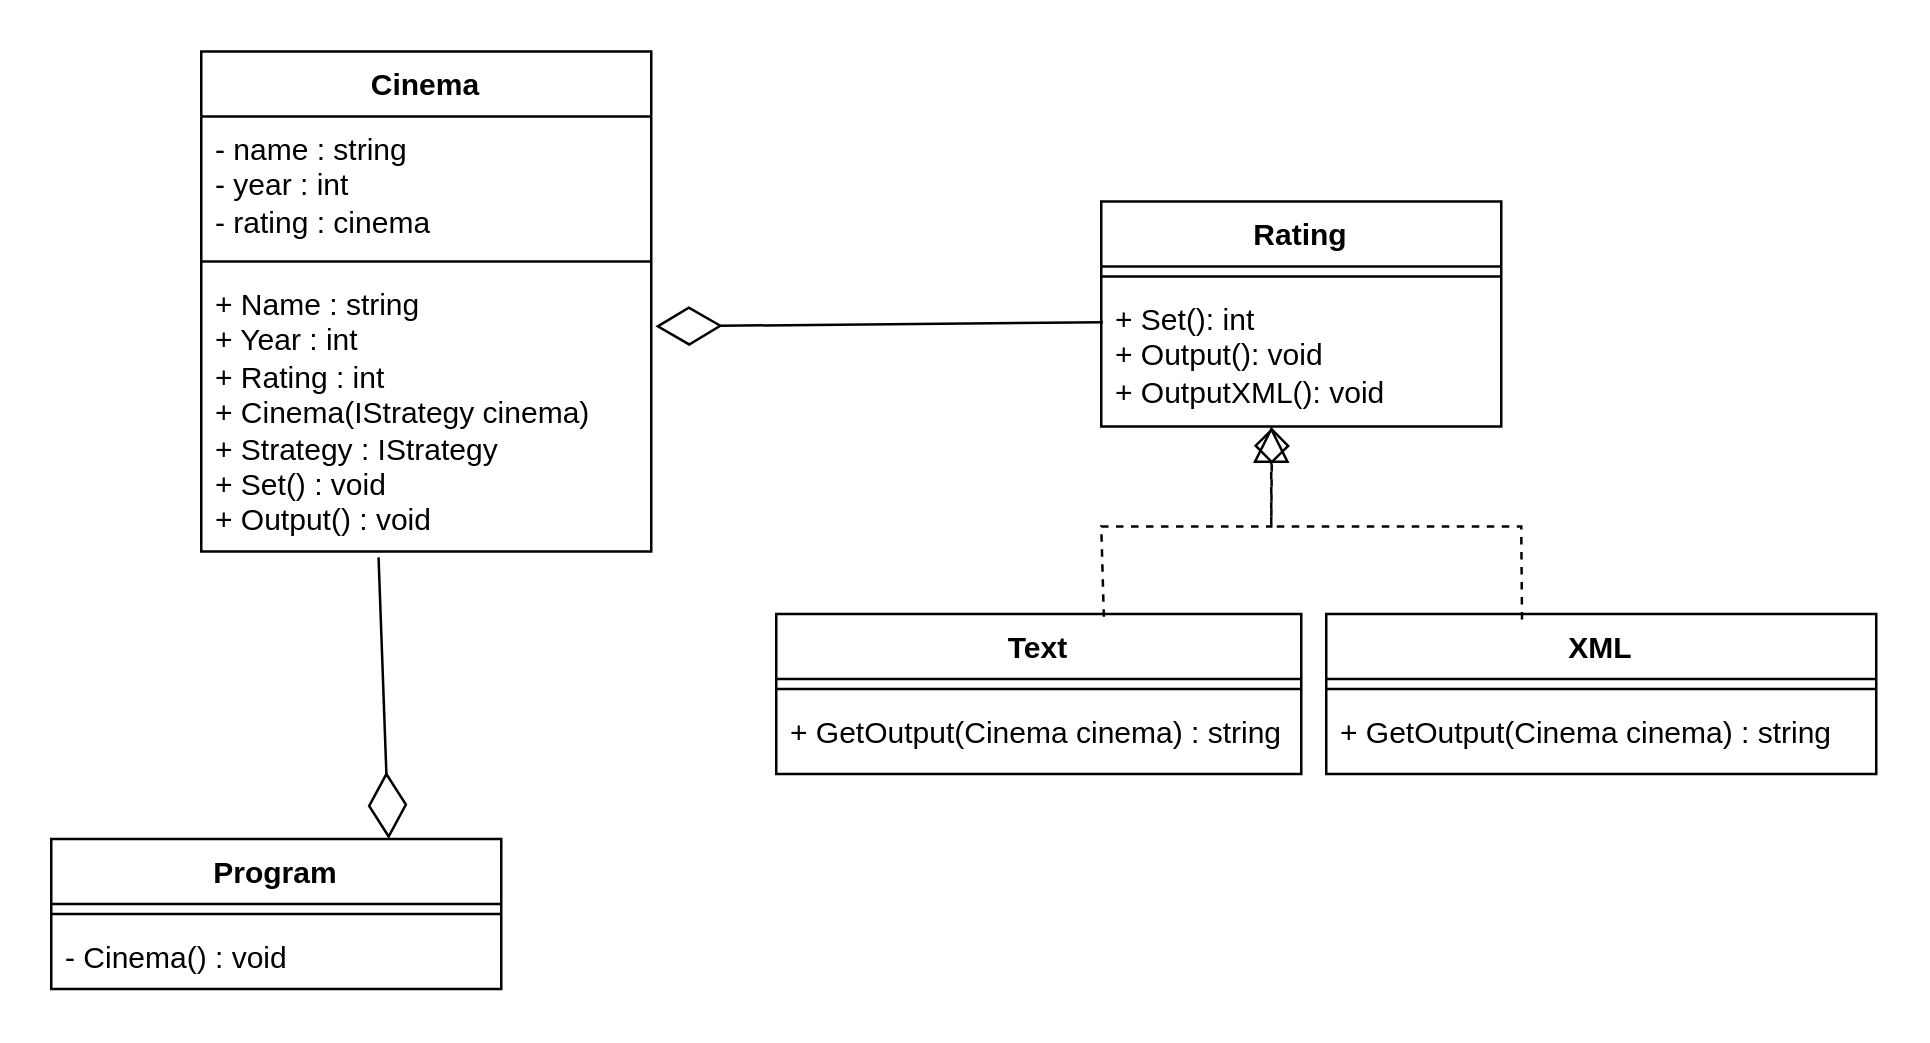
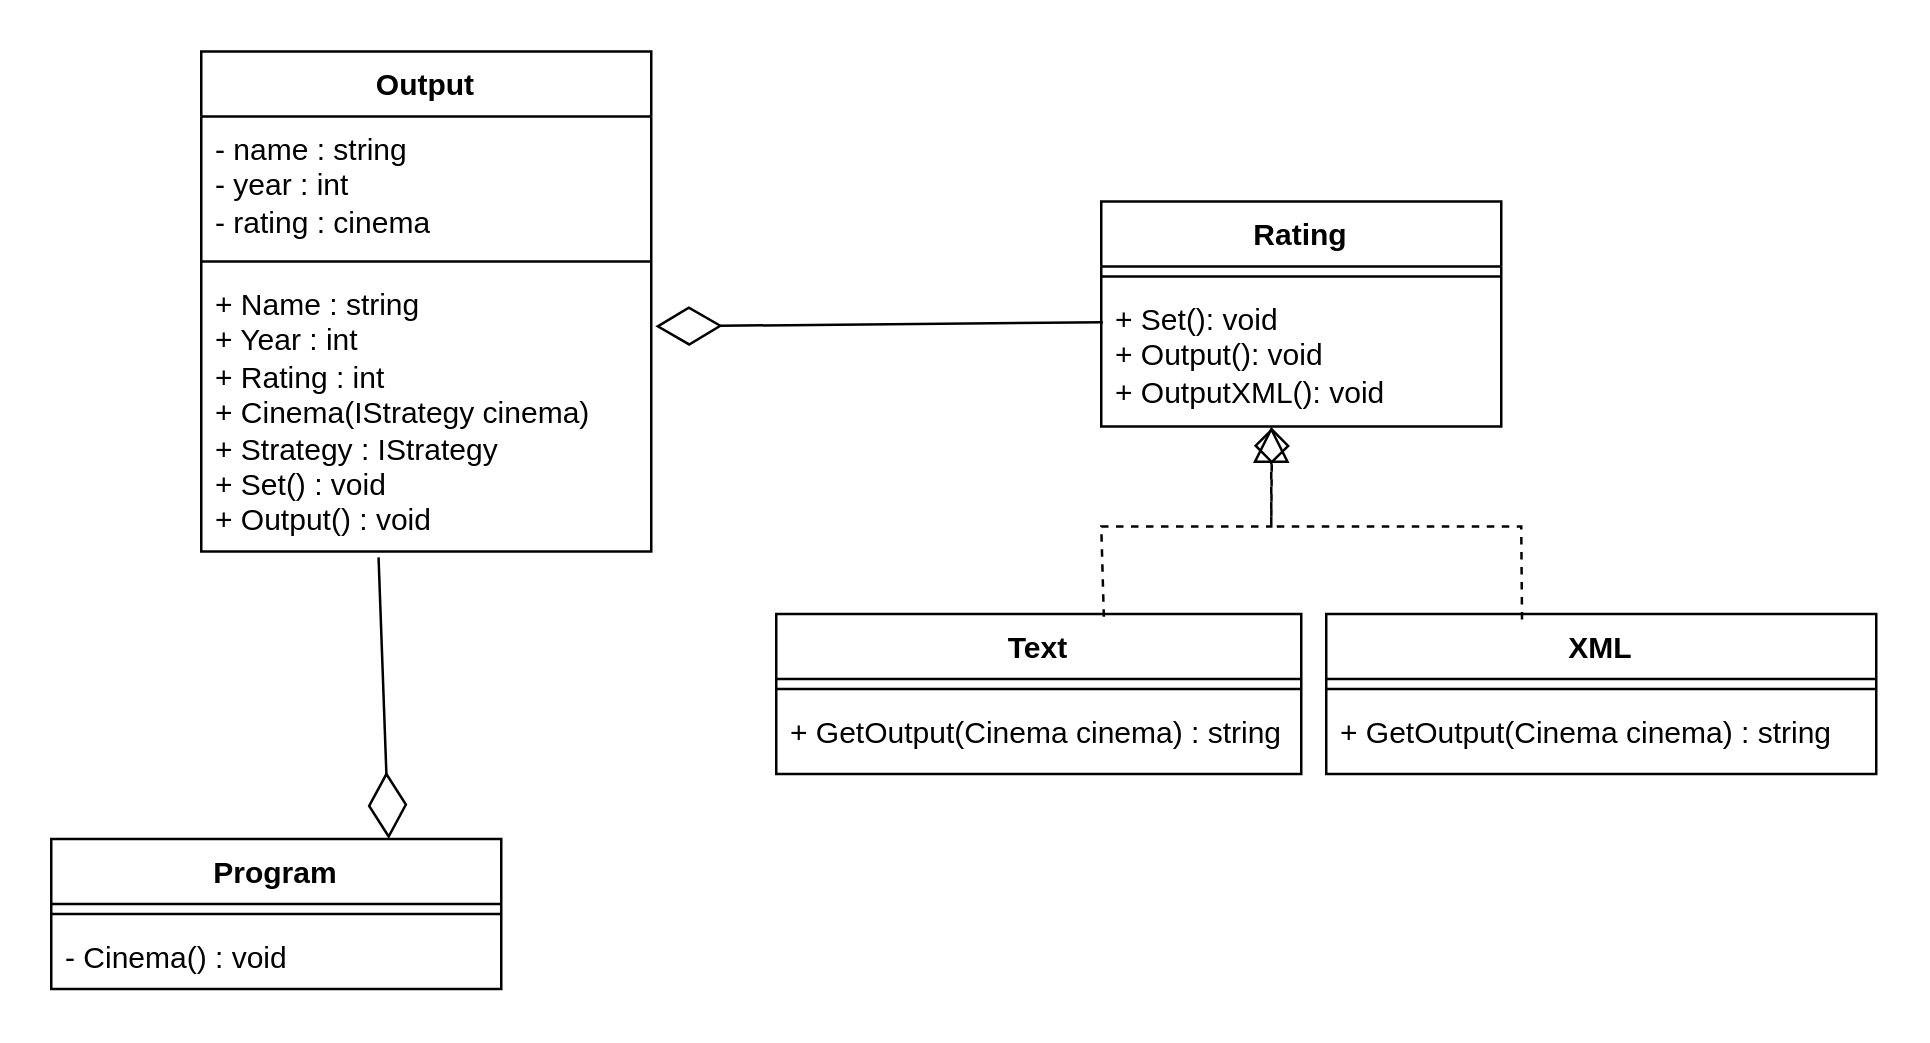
  <mxCell id="0" />
  <mxCell id="1" parent="0" />
  <mxCell id="2" value="Rating" style="swimlane;fontStyle=1;align=center;verticalAlign=top;childLayout=stackLayout;horizontal=1;startSize=26;horizontalStack=0;resizeParent=1;resizeParentMax=0;resizeLast=0;collapsible=1;marginBottom=0;whiteSpace=wrap;html=1;" parent="1" vertex="1"><mxGeometry x="440" y="80" width="160" height="90" as="geometry" /></mxCell>
  <mxCell id="3" value="" style="line;strokeWidth=1;fillColor=none;align=left;verticalAlign=middle;spacingTop=-1;spacingLeft=3;spacingRight=3;rotatable=0;labelPosition=right;points=[];portConstraint=eastwest;strokeColor=inherit;" parent="2" vertex="1"><mxGeometry y="26" width="160" height="8" as="geometry" /></mxCell>
- <mxCell id="4" value="+ Set(): int&lt;br&gt;+ Output(): void&lt;br&gt;+ OutputXML(): void" style="text;strokeColor=none;fillColor=none;align=left;verticalAlign=top;spacingLeft=4;spacingRight=4;overflow=hidden;rotatable=0;points=[[0,0.5],[1,0.5]];portConstraint=eastwest;whiteSpace=wrap;html=1;" parent="2" vertex="1"><mxGeometry y="34" width="160" height="56" as="geometry" /></mxCell>
- <mxCell id="5" value="Cinema" style="swimlane;fontStyle=1;align=center;verticalAlign=top;childLayout=stackLayout;horizontal=1;startSize=26;horizontalStack=0;resizeParent=1;resizeParentMax=0;resizeLast=0;collapsible=1;marginBottom=0;whiteSpace=wrap;html=1;" parent="1" vertex="1"><mxGeometry x="80" y="20" width="180" height="200" as="geometry" /></mxCell>
+ <mxCell id="4" value="+ Set(): void&lt;br&gt;+ Output(): void&lt;br&gt;+ OutputXML(): void" style="text;strokeColor=none;fillColor=none;align=left;verticalAlign=top;spacingLeft=4;spacingRight=4;overflow=hidden;rotatable=0;points=[[0,0.5],[1,0.5]];portConstraint=eastwest;whiteSpace=wrap;html=1;" parent="2" vertex="1"><mxGeometry y="34" width="160" height="56" as="geometry" /></mxCell>
+ <mxCell id="5" value="Output" style="swimlane;fontStyle=1;align=center;verticalAlign=top;childLayout=stackLayout;horizontal=1;startSize=26;horizontalStack=0;resizeParent=1;resizeParentMax=0;resizeLast=0;collapsible=1;marginBottom=0;whiteSpace=wrap;html=1;" parent="1" vertex="1"><mxGeometry x="80" y="20" width="180" height="200" as="geometry" /></mxCell>
  <mxCell id="6" value="- name : string&lt;br&gt;- year : int&lt;br&gt;- rating : cinema" style="text;strokeColor=none;fillColor=none;align=left;verticalAlign=top;spacingLeft=4;spacingRight=4;overflow=hidden;rotatable=0;points=[[0,0.5],[1,0.5]];portConstraint=eastwest;whiteSpace=wrap;html=1;" parent="5" vertex="1"><mxGeometry y="26" width="180" height="54" as="geometry" /></mxCell>
  <mxCell id="7" value="" style="line;strokeWidth=1;fillColor=none;align=left;verticalAlign=middle;spacingTop=-1;spacingLeft=3;spacingRight=3;rotatable=0;labelPosition=right;points=[];portConstraint=eastwest;strokeColor=inherit;" parent="5" vertex="1"><mxGeometry y="80" width="180" height="8" as="geometry" /></mxCell>
  <mxCell id="8" value="+ Name : string&lt;br&gt;+ Year : int&lt;br&gt;+ Rating : int&lt;br&gt;+ Cinema(IStrategy cinema)&lt;br&gt;+ Strategy : IStrategy&lt;br&gt;+ Set() : void&lt;br&gt;+ Output() : void" style="text;strokeColor=none;fillColor=none;align=left;verticalAlign=top;spacingLeft=4;spacingRight=4;overflow=hidden;rotatable=0;points=[[0,0.5],[1,0.5]];portConstraint=eastwest;whiteSpace=wrap;html=1;" parent="5" vertex="1"><mxGeometry y="88" width="180" height="112" as="geometry" /></mxCell>
  <mxCell id="9" value="Text" style="swimlane;fontStyle=1;align=center;verticalAlign=top;childLayout=stackLayout;horizontal=1;startSize=26;horizontalStack=0;resizeParent=1;resizeParentMax=0;resizeLast=0;collapsible=1;marginBottom=0;whiteSpace=wrap;html=1;" parent="1" vertex="1"><mxGeometry x="310" y="245" width="210" height="64" as="geometry"><mxRectangle x="330" y="255" width="60" height="30" as="alternateBounds" /></mxGeometry></mxCell>
  <mxCell id="10" value="" style="line;strokeWidth=1;fillColor=none;align=left;verticalAlign=middle;spacingTop=-1;spacingLeft=3;spacingRight=3;rotatable=0;labelPosition=right;points=[];portConstraint=eastwest;strokeColor=inherit;" parent="9" vertex="1"><mxGeometry y="26" width="210" height="8" as="geometry" /></mxCell>
  <mxCell id="11" value="+ GetOutput(Cinema cinema) : string" style="text;strokeColor=none;fillColor=none;align=left;verticalAlign=top;spacingLeft=4;spacingRight=4;overflow=hidden;rotatable=0;points=[[0,0.5],[1,0.5]];portConstraint=eastwest;whiteSpace=wrap;html=1;" parent="9" vertex="1"><mxGeometry y="34" width="210" height="30" as="geometry" /></mxCell>
  <mxCell id="12" value="XML" style="swimlane;fontStyle=1;align=center;verticalAlign=top;childLayout=stackLayout;horizontal=1;startSize=26;horizontalStack=0;resizeParent=1;resizeParentMax=0;resizeLast=0;collapsible=1;marginBottom=0;whiteSpace=wrap;html=1;" parent="1" vertex="1"><mxGeometry x="530" y="245" width="220" height="64" as="geometry" /></mxCell>
  <mxCell id="13" value="" style="line;strokeWidth=1;fillColor=none;align=left;verticalAlign=middle;spacingTop=-1;spacingLeft=3;spacingRight=3;rotatable=0;labelPosition=right;points=[];portConstraint=eastwest;strokeColor=inherit;" parent="12" vertex="1"><mxGeometry y="26" width="220" height="8" as="geometry" /></mxCell>
  <mxCell id="14" value="+ GetOutput(Cinema cinema) : string" style="text;strokeColor=none;fillColor=none;align=left;verticalAlign=top;spacingLeft=4;spacingRight=4;overflow=hidden;rotatable=0;points=[[0,0.5],[1,0.5]];portConstraint=eastwest;whiteSpace=wrap;html=1;" parent="12" vertex="1"><mxGeometry y="34" width="220" height="30" as="geometry" /></mxCell>
  <mxCell id="15" value="" style="endArrow=diamond;dashed=1;endFill=0;endSize=12;html=1;rounded=0;entryX=0.427;entryY=1.009;entryDx=0;entryDy=0;entryPerimeter=0;exitX=0.624;exitY=0.017;exitDx=0;exitDy=0;exitPerimeter=0;" parent="1" source="9" target="4" edge="1"><mxGeometry width="160" relative="1" as="geometry"><mxPoint x="210" y="340" as="sourcePoint" /><mxPoint x="370" y="340" as="targetPoint" /><Array as="points"><mxPoint x="440" y="210" /><mxPoint x="508" y="210" /></Array></mxGeometry></mxCell>
  <mxCell id="16" value="" style="endArrow=block;dashed=1;endFill=0;endSize=12;html=1;rounded=0;exitX=0.365;exitY=0.017;exitDx=0;exitDy=0;exitPerimeter=0;" parent="1" edge="1"><mxGeometry width="160" relative="1" as="geometry"><mxPoint x="608.3" y="247.21" as="sourcePoint" /><mxPoint x="508" y="170" as="targetPoint" /><Array as="points"><mxPoint x="608" y="210" /><mxPoint x="508" y="210" /></Array></mxGeometry></mxCell>
  <mxCell id="17" value="" style="endArrow=diamondThin;endFill=0;endSize=24;html=1;rounded=0;entryX=1.009;entryY=0.196;entryDx=0;entryDy=0;entryPerimeter=0;exitX=0.004;exitY=0.255;exitDx=0;exitDy=0;exitPerimeter=0;" parent="1" source="4" target="8" edge="1"><mxGeometry width="160" relative="1" as="geometry"><mxPoint x="280" y="300" as="sourcePoint" /><mxPoint x="440" y="300" as="targetPoint" /></mxGeometry></mxCell>
  <mxCell id="18" value="Program" style="swimlane;fontStyle=1;align=center;verticalAlign=top;childLayout=stackLayout;horizontal=1;startSize=26;horizontalStack=0;resizeParent=1;resizeParentMax=0;resizeLast=0;collapsible=1;marginBottom=0;whiteSpace=wrap;html=1;" parent="1" vertex="1"><mxGeometry x="20" y="335" width="180" height="60" as="geometry" /></mxCell>
  <mxCell id="19" value="" style="line;strokeWidth=1;fillColor=none;align=left;verticalAlign=middle;spacingTop=-1;spacingLeft=3;spacingRight=3;rotatable=0;labelPosition=right;points=[];portConstraint=eastwest;strokeColor=inherit;" parent="18" vertex="1"><mxGeometry y="26" width="180" height="8" as="geometry" /></mxCell>
  <mxCell id="20" value="- Cinema() : void" style="text;strokeColor=none;fillColor=none;align=left;verticalAlign=top;spacingLeft=4;spacingRight=4;overflow=hidden;rotatable=0;points=[[0,0.5],[1,0.5]];portConstraint=eastwest;whiteSpace=wrap;html=1;" parent="18" vertex="1"><mxGeometry y="34" width="180" height="26" as="geometry" /></mxCell>
  <mxCell id="21" value="" style="endArrow=diamondThin;endFill=0;endSize=24;html=1;rounded=0;exitX=0.394;exitY=1.021;exitDx=0;exitDy=0;exitPerimeter=0;entryX=0.75;entryY=0;entryDx=0;entryDy=0;" parent="1" source="8" target="18" edge="1"><mxGeometry width="160" relative="1" as="geometry"><mxPoint x="451" y="138" as="sourcePoint" /><mxPoint x="70" y="280" as="targetPoint" /></mxGeometry></mxCell>
